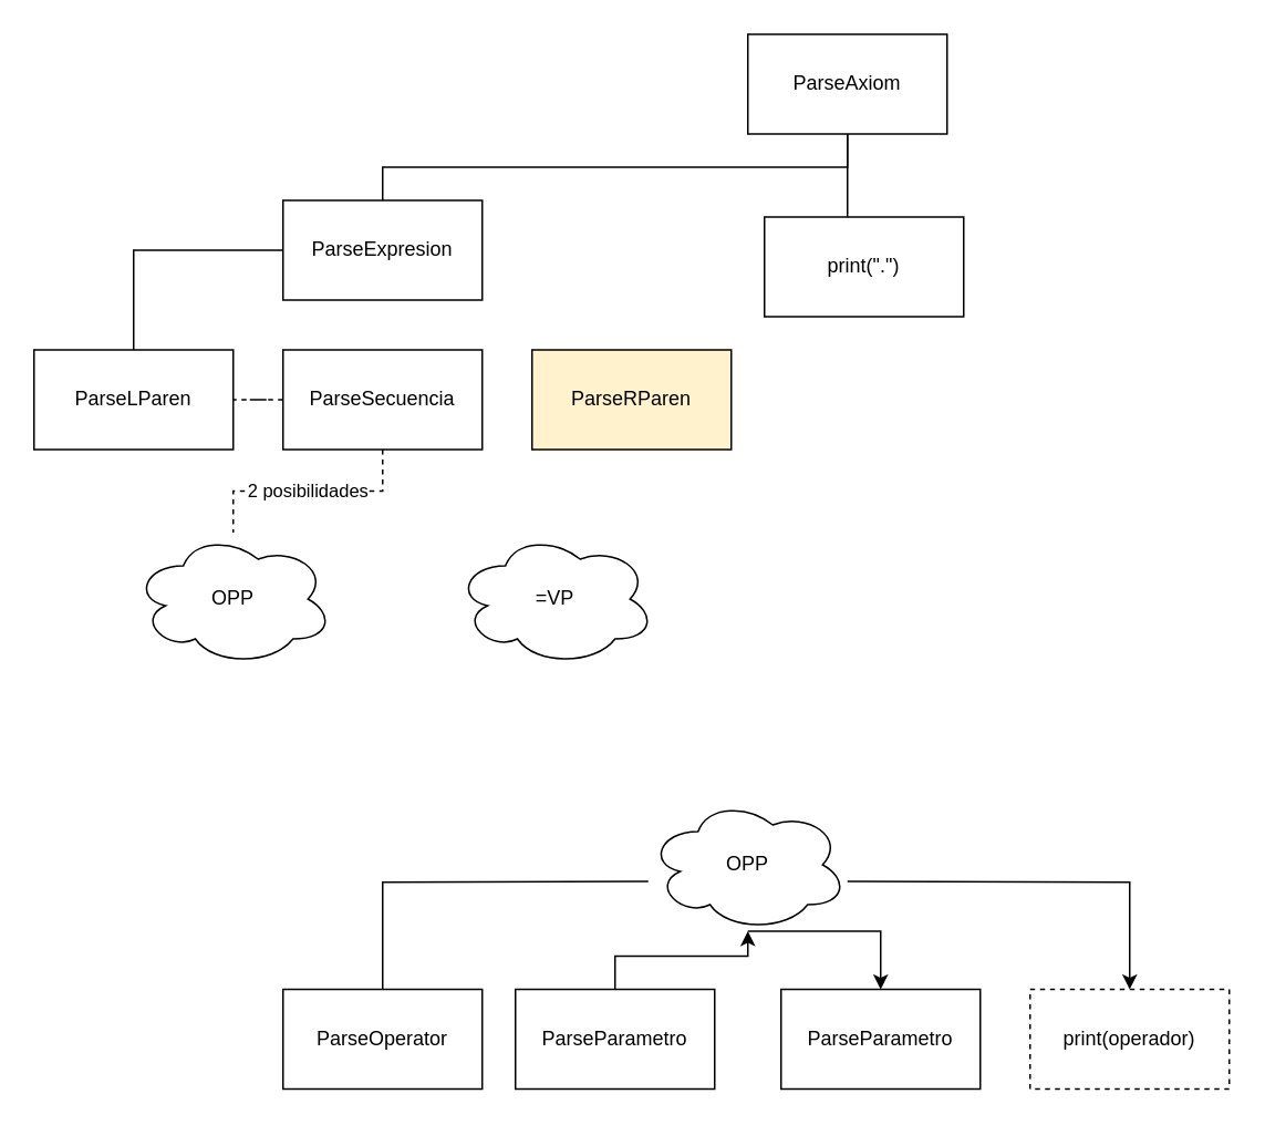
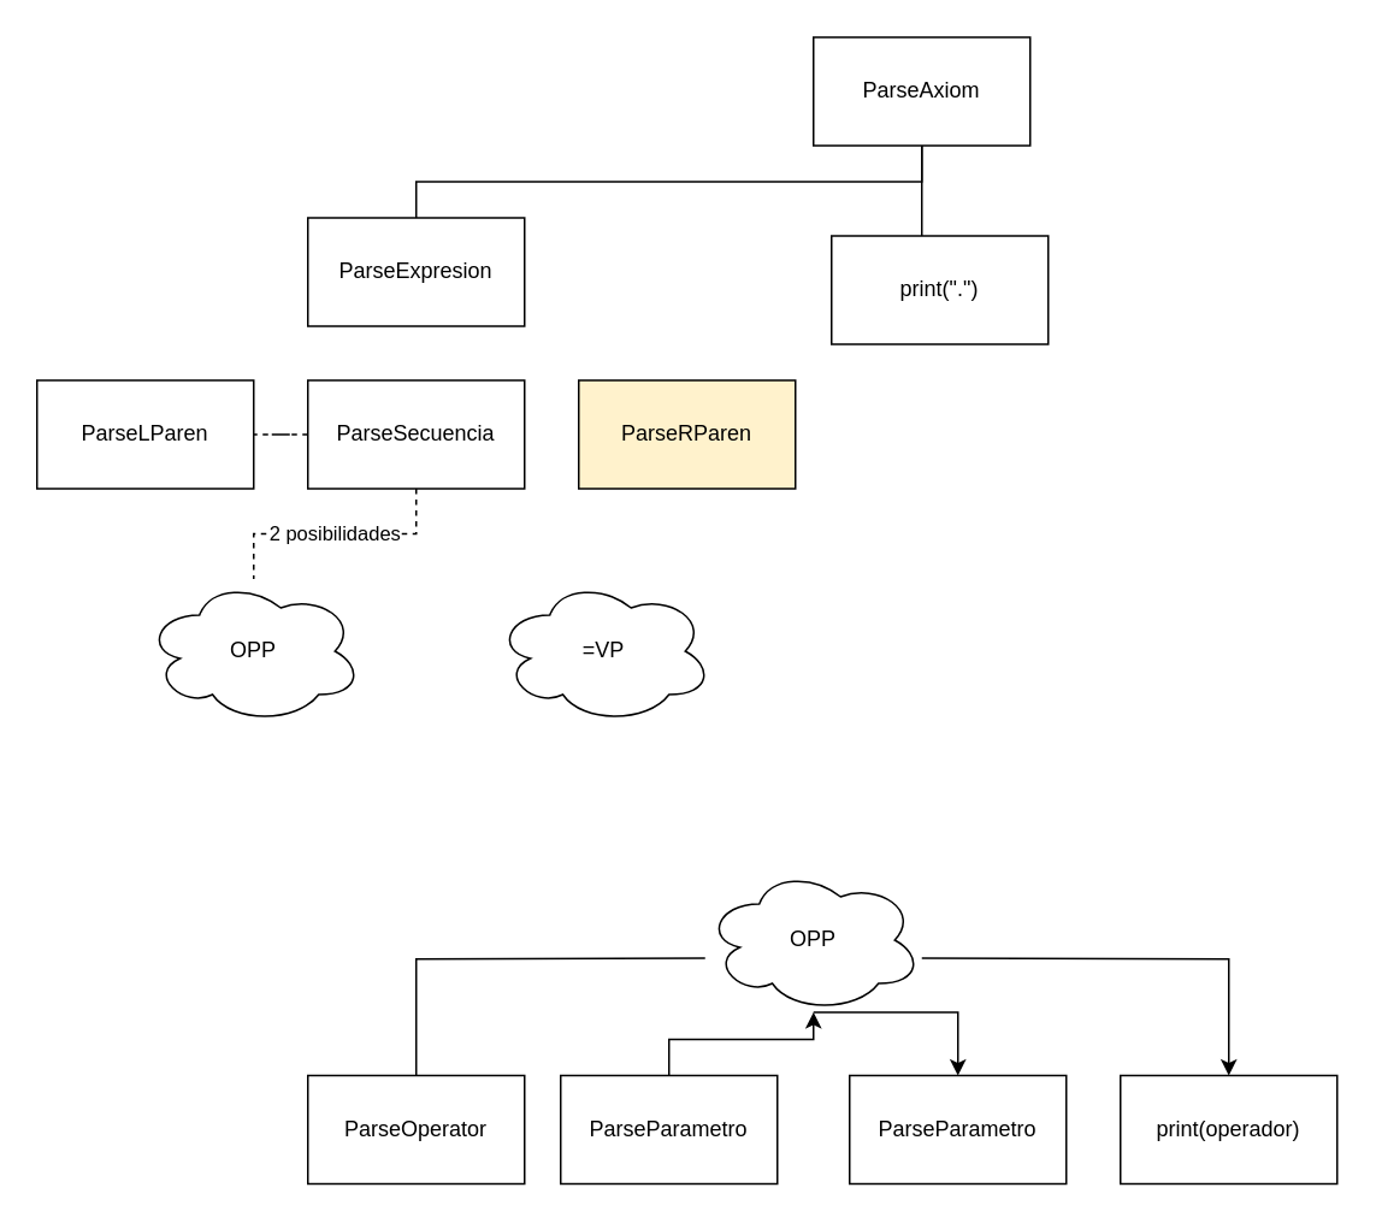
  <mxCell id="0" />
  <mxCell id="1" parent="0" />
  <mxCell id="2" value="" style="edgeStyle=orthogonalEdgeStyle;rounded=0;orthogonalLoop=1;jettySize=auto;html=1;endArrow=none;endFill=0;" edge="1" parent="1"><mxGeometry relative="1" as="geometry"><mxPoint x="510" y="80" as="sourcePoint" /><mxPoint x="570.004" y="169.97" as="targetPoint" /><Array as="points"><mxPoint x="510" y="170" /></Array></mxGeometry></mxCell>
  <mxCell id="3" value="ParseAxiom" style="rounded=0;whiteSpace=wrap;html=1;" vertex="1" parent="1"><mxGeometry x="450" y="20" width="120" height="60" as="geometry" /></mxCell>
  <mxCell id="4" value="" style="edgeStyle=orthogonalEdgeStyle;rounded=0;orthogonalLoop=1;jettySize=auto;html=1;endArrow=none;endFill=0;" edge="1" parent="1" source="6" target="3"><mxGeometry relative="1" as="geometry"><Array as="points"><mxPoint x="230" y="100" /><mxPoint x="510" y="100" /></Array></mxGeometry></mxCell>
- <mxCell id="5" style="edgeStyle=orthogonalEdgeStyle;rounded=0;orthogonalLoop=1;jettySize=auto;html=1;entryX=0.5;entryY=0;entryDx=0;entryDy=0;endArrow=none;endFill=0;" edge="1" parent="1" source="6" target="8"><mxGeometry relative="1" as="geometry"><mxPoint x="80" y="200" as="targetPoint" /></mxGeometry></mxCell>
  <mxCell id="6" value="ParseExpresion" style="rounded=0;whiteSpace=wrap;html=1;" vertex="1" parent="1"><mxGeometry x="170" y="120" width="120" height="60" as="geometry" /></mxCell>
  <mxCell id="7" value="print(&quot;.&quot;)" style="rounded=0;whiteSpace=wrap;html=1;" vertex="1" parent="1"><mxGeometry x="460" y="130" width="120" height="60" as="geometry" /></mxCell>
  <mxCell id="8" value="ParseLParen" style="rounded=0;whiteSpace=wrap;html=1;" vertex="1" parent="1"><mxGeometry x="20" y="210" width="120" height="60" as="geometry" /></mxCell>
  <mxCell id="9" value="2 posibilidades" style="edgeStyle=orthogonalEdgeStyle;rounded=0;orthogonalLoop=1;jettySize=auto;html=1;endArrow=none;endFill=0;dashed=1;" edge="1" parent="1" source="10" target="14"><mxGeometry relative="1" as="geometry"><mxPoint x="150" y="320" as="targetPoint" /></mxGeometry></mxCell>
  <mxCell id="10" value="ParseSecuencia" style="rounded=0;whiteSpace=wrap;html=1;" vertex="1" parent="1"><mxGeometry x="170" y="210" width="120" height="60" as="geometry" /></mxCell>
  <mxCell id="11" value="ParseRParen" style="rounded=0;whiteSpace=wrap;html=1;fillColor=#fff2cc;" vertex="1" parent="1"><mxGeometry x="320" y="210" width="120" height="60" as="geometry" /></mxCell>
  <mxCell id="12" style="edgeStyle=orthogonalEdgeStyle;rounded=0;orthogonalLoop=1;jettySize=auto;html=1;endArrow=none;endFill=0;dashed=1;" edge="1" parent="1" source="10" target="8"><mxGeometry relative="1" as="geometry"><mxPoint x="326.48" y="320.12" as="targetPoint" /></mxGeometry></mxCell>
  <mxCell id="13" value="=VP" style="ellipse;shape=cloud;whiteSpace=wrap;html=1;" vertex="1" parent="1"><mxGeometry x="274" y="320" width="120" height="80" as="geometry" /></mxCell>
  <mxCell id="14" value="OPP" style="ellipse;shape=cloud;whiteSpace=wrap;html=1;" vertex="1" parent="1"><mxGeometry x="80" y="320" width="120" height="80" as="geometry" /></mxCell>
  <mxCell id="15" style="edgeStyle=orthogonalEdgeStyle;rounded=0;orthogonalLoop=1;jettySize=auto;html=1;entryX=0.5;entryY=0;entryDx=0;entryDy=0;endArrow=none;endFill=0;" edge="1" parent="1" target="17"><mxGeometry relative="1" as="geometry"><mxPoint x="300" y="580" as="targetPoint" /><mxPoint x="390" y="530.034" as="sourcePoint" /></mxGeometry></mxCell>
  <mxCell id="16" value="" style="edgeStyle=orthogonalEdgeStyle;rounded=0;orthogonalLoop=1;jettySize=auto;html=1;" edge="1" parent="1" target="21"><mxGeometry relative="1" as="geometry"><mxPoint x="510" y="530.034" as="sourcePoint" /></mxGeometry></mxCell>
  <mxCell id="17" value="ParseOperator" style="rounded=0;whiteSpace=wrap;html=1;" vertex="1" parent="1"><mxGeometry x="170" y="595" width="120" height="60" as="geometry" /></mxCell>
  <mxCell id="18" style="edgeStyle=orthogonalEdgeStyle;rounded=0;orthogonalLoop=1;jettySize=auto;html=1;" edge="1" parent="1" source="19" target="23"><mxGeometry relative="1" as="geometry" /></mxCell>
  <mxCell id="19" value="ParseParametro" style="rounded=0;whiteSpace=wrap;html=1;" vertex="1" parent="1"><mxGeometry x="310" y="595" width="120" height="60" as="geometry" /></mxCell>
  <mxCell id="20" value="ParseParametro" style="rounded=0;whiteSpace=wrap;html=1;" vertex="1" parent="1"><mxGeometry x="470" y="595" width="120" height="60" as="geometry" /></mxCell>
- <mxCell id="21" value="print(operador)" style="rounded=0;whiteSpace=wrap;html=1;dashed=1;" vertex="1" parent="1"><mxGeometry x="620" y="595" width="120" height="60" as="geometry" /></mxCell>
+ <mxCell id="21" value="print(operador)" style="rounded=0;whiteSpace=wrap;html=1;" vertex="1" parent="1"><mxGeometry x="620" y="595" width="120" height="60" as="geometry" /></mxCell>
  <mxCell id="22" style="edgeStyle=orthogonalEdgeStyle;rounded=0;orthogonalLoop=1;jettySize=auto;html=1;" edge="1" parent="1" source="23" target="20"><mxGeometry relative="1" as="geometry"><Array as="points"><mxPoint x="530" y="560" /></Array></mxGeometry></mxCell>
  <mxCell id="23" value="OPP" style="ellipse;shape=cloud;whiteSpace=wrap;html=1;" vertex="1" parent="1"><mxGeometry x="390" y="480" width="120" height="80" as="geometry" /></mxCell>
